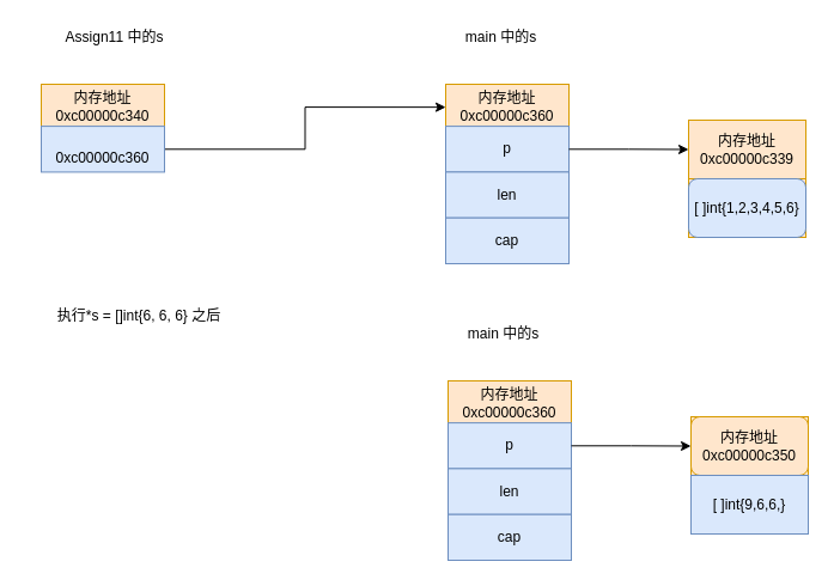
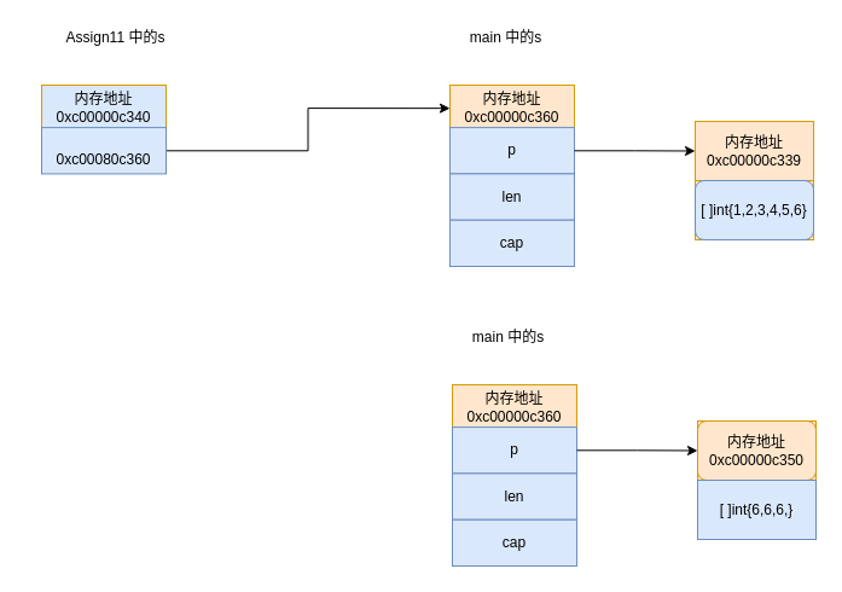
  <mxCell id="0" />
  <mxCell id="1" parent="0" />
  <mxCell id="2" value="" style="group" parent="1" vertex="1" connectable="0"><mxGeometry x="372" y="70" width="103" height="150" as="geometry" /></mxCell>
  <mxCell id="3" value="内存地址0xc00000c360" style="rounded=0;whiteSpace=wrap;html=1;fillColor=#ffe6cc;strokeColor=#d79b00;" parent="2" vertex="1"><mxGeometry width="103.0" height="38.298" as="geometry" /></mxCell>
  <mxCell id="4" value="p" style="rounded=0;whiteSpace=wrap;html=1;fillColor=#dae8fc;strokeColor=#6c8ebf;" parent="2" vertex="1"><mxGeometry y="35.106" width="103.0" height="38.298" as="geometry" /></mxCell>
  <mxCell id="5" value="len" style="rounded=0;whiteSpace=wrap;html=1;fillColor=#dae8fc;strokeColor=#6c8ebf;" parent="2" vertex="1"><mxGeometry y="73.404" width="103.0" height="38.298" as="geometry" /></mxCell>
  <mxCell id="6" value="cap" style="rounded=0;whiteSpace=wrap;html=1;fillColor=#dae8fc;strokeColor=#6c8ebf;" parent="2" vertex="1"><mxGeometry y="111.702" width="103.0" height="38.298" as="geometry" /></mxCell>
  <mxCell id="7" value="main 中的s" style="text;html=1;strokeColor=none;fillColor=none;align=center;verticalAlign=middle;whiteSpace=wrap;rounded=0;" parent="1" vertex="1"><mxGeometry x="372" y="20" width="93" height="21" as="geometry" /></mxCell>
  <mxCell id="8" value="" style="group;fillColor=#ffe6cc;strokeColor=#d79b00;" parent="1" vertex="1" connectable="0"><mxGeometry x="575" y="100" width="98" height="98" as="geometry" /></mxCell>
  <mxCell id="9" value="内存地址&lt;br&gt;0xc00000c339" style="rounded=0;whiteSpace=wrap;html=1;fillColor=#ffe6cc;strokeColor=#d79b00;" parent="8" vertex="1"><mxGeometry width="98" height="49" as="geometry" /></mxCell>
  <mxCell id="10" value="[ ]int{1,2,3,4,5,6}" style="whiteSpace=wrap;html=1;fillColor=#dae8fc;strokeColor=#6c8ebf;rounded=1;" parent="8" vertex="1"><mxGeometry y="49" width="98" height="49" as="geometry" /></mxCell>
  <mxCell id="11" style="edgeStyle=orthogonalEdgeStyle;rounded=0;orthogonalLoop=1;jettySize=auto;html=1;entryX=0;entryY=0.5;entryDx=0;entryDy=0;" parent="1" source="4" target="9" edge="1"><mxGeometry relative="1" as="geometry" /></mxCell>
  <mxCell id="12" value="Assign11&amp;nbsp;中的s" style="text;html=1;strokeColor=none;fillColor=none;align=center;verticalAlign=middle;whiteSpace=wrap;rounded=0;" parent="1" vertex="1"><mxGeometry x="49" y="20" width="93" height="21" as="geometry" /></mxCell>
- <mxCell id="13" value="内存地址0xc00000c340" style="rounded=0;whiteSpace=wrap;html=1;fillColor=#ffe6cc;strokeColor=#d79b00;" parent="1" vertex="1"><mxGeometry x="34" y="70" width="103.0" height="38.298" as="geometry" /></mxCell>
+ <mxCell id="13" value="内存地址0xc00000c340" style="rounded=0;whiteSpace=wrap;html=1;fillColor=#dae8fc;strokeColor=#d79b00;" parent="1" vertex="1"><mxGeometry x="34" y="70" width="103.0" height="38.298" as="geometry" /></mxCell>
  <mxCell id="14" style="edgeStyle=orthogonalEdgeStyle;rounded=0;orthogonalLoop=1;jettySize=auto;html=1;entryX=0;entryY=0.5;entryDx=0;entryDy=0;" edge="1" parent="1" source="15" target="3"><mxGeometry relative="1" as="geometry" /></mxCell>
- <mxCell id="15" value="&lt;br style=&quot;border-color: var(--border-color);&quot;&gt;0xc00000c360" style="rounded=0;whiteSpace=wrap;html=1;fillColor=#dae8fc;strokeColor=#6c8ebf;" parent="1" vertex="1"><mxGeometry x="34" y="105.106" width="103.0" height="38.298" as="geometry" /></mxCell>
- <mxCell id="16" value="执行*s = []int{6, 6, 6} 之后" style="text;html=1;strokeColor=none;fillColor=none;align=center;verticalAlign=middle;whiteSpace=wrap;rounded=0;" parent="1" vertex="1"><mxGeometry x="20" y="246" width="192" height="35" as="geometry" /></mxCell>
+ <mxCell id="15" value="&lt;br style=&quot;border-color: var(--border-color);&quot;&gt;0xc00080c360" style="rounded=0;whiteSpace=wrap;html=1;fillColor=#dae8fc;strokeColor=#6c8ebf;" parent="1" vertex="1"><mxGeometry x="34" y="105.106" width="103.0" height="38.298" as="geometry" /></mxCell>
  <mxCell id="17" value="" style="group" parent="1" vertex="1" connectable="0"><mxGeometry x="374" y="318" width="103" height="150" as="geometry" /></mxCell>
  <mxCell id="18" value="内存地址0xc00000c360" style="rounded=0;whiteSpace=wrap;html=1;fillColor=#ffe6cc;strokeColor=#d79b00;" parent="17" vertex="1"><mxGeometry width="103.0" height="38.298" as="geometry" /></mxCell>
  <mxCell id="19" value="p" style="rounded=0;whiteSpace=wrap;html=1;fillColor=#dae8fc;strokeColor=#6c8ebf;" parent="17" vertex="1"><mxGeometry y="35.106" width="103.0" height="38.298" as="geometry" /></mxCell>
  <mxCell id="20" value="len" style="rounded=0;whiteSpace=wrap;html=1;fillColor=#dae8fc;strokeColor=#6c8ebf;" parent="17" vertex="1"><mxGeometry y="73.404" width="103.0" height="38.298" as="geometry" /></mxCell>
  <mxCell id="21" value="cap" style="rounded=0;whiteSpace=wrap;html=1;fillColor=#dae8fc;strokeColor=#6c8ebf;" parent="17" vertex="1"><mxGeometry y="111.702" width="103.0" height="38.298" as="geometry" /></mxCell>
  <mxCell id="22" value="main 中的s" style="text;html=1;strokeColor=none;fillColor=none;align=center;verticalAlign=middle;whiteSpace=wrap;rounded=0;" parent="1" vertex="1"><mxGeometry x="374" y="268" width="93" height="21" as="geometry" /></mxCell>
  <mxCell id="23" value="" style="group;fillColor=#ffe6cc;strokeColor=#d79b00;" parent="1" vertex="1" connectable="0"><mxGeometry x="577" y="348" width="98" height="98" as="geometry" /></mxCell>
  <mxCell id="24" value="内存地址&lt;br&gt;0xc00000c350" style="whiteSpace=wrap;html=1;fillColor=#ffe6cc;strokeColor=#d79b00;rounded=1;" parent="23" vertex="1"><mxGeometry width="98" height="49" as="geometry" /></mxCell>
- <mxCell id="25" value="[ ]int{9,6,6,}" style="rounded=0;whiteSpace=wrap;html=1;fillColor=#dae8fc;strokeColor=#6c8ebf;" parent="23" vertex="1"><mxGeometry y="49" width="98" height="49" as="geometry" /></mxCell>
+ <mxCell id="25" value="[ ]int{6,6,6,}" style="rounded=0;whiteSpace=wrap;html=1;fillColor=#dae8fc;strokeColor=#6c8ebf;" parent="23" vertex="1"><mxGeometry y="49" width="98" height="49" as="geometry" /></mxCell>
  <mxCell id="26" style="edgeStyle=orthogonalEdgeStyle;rounded=0;orthogonalLoop=1;jettySize=auto;html=1;entryX=0;entryY=0.5;entryDx=0;entryDy=0;" parent="1" source="19" target="24" edge="1"><mxGeometry relative="1" as="geometry" /></mxCell>
